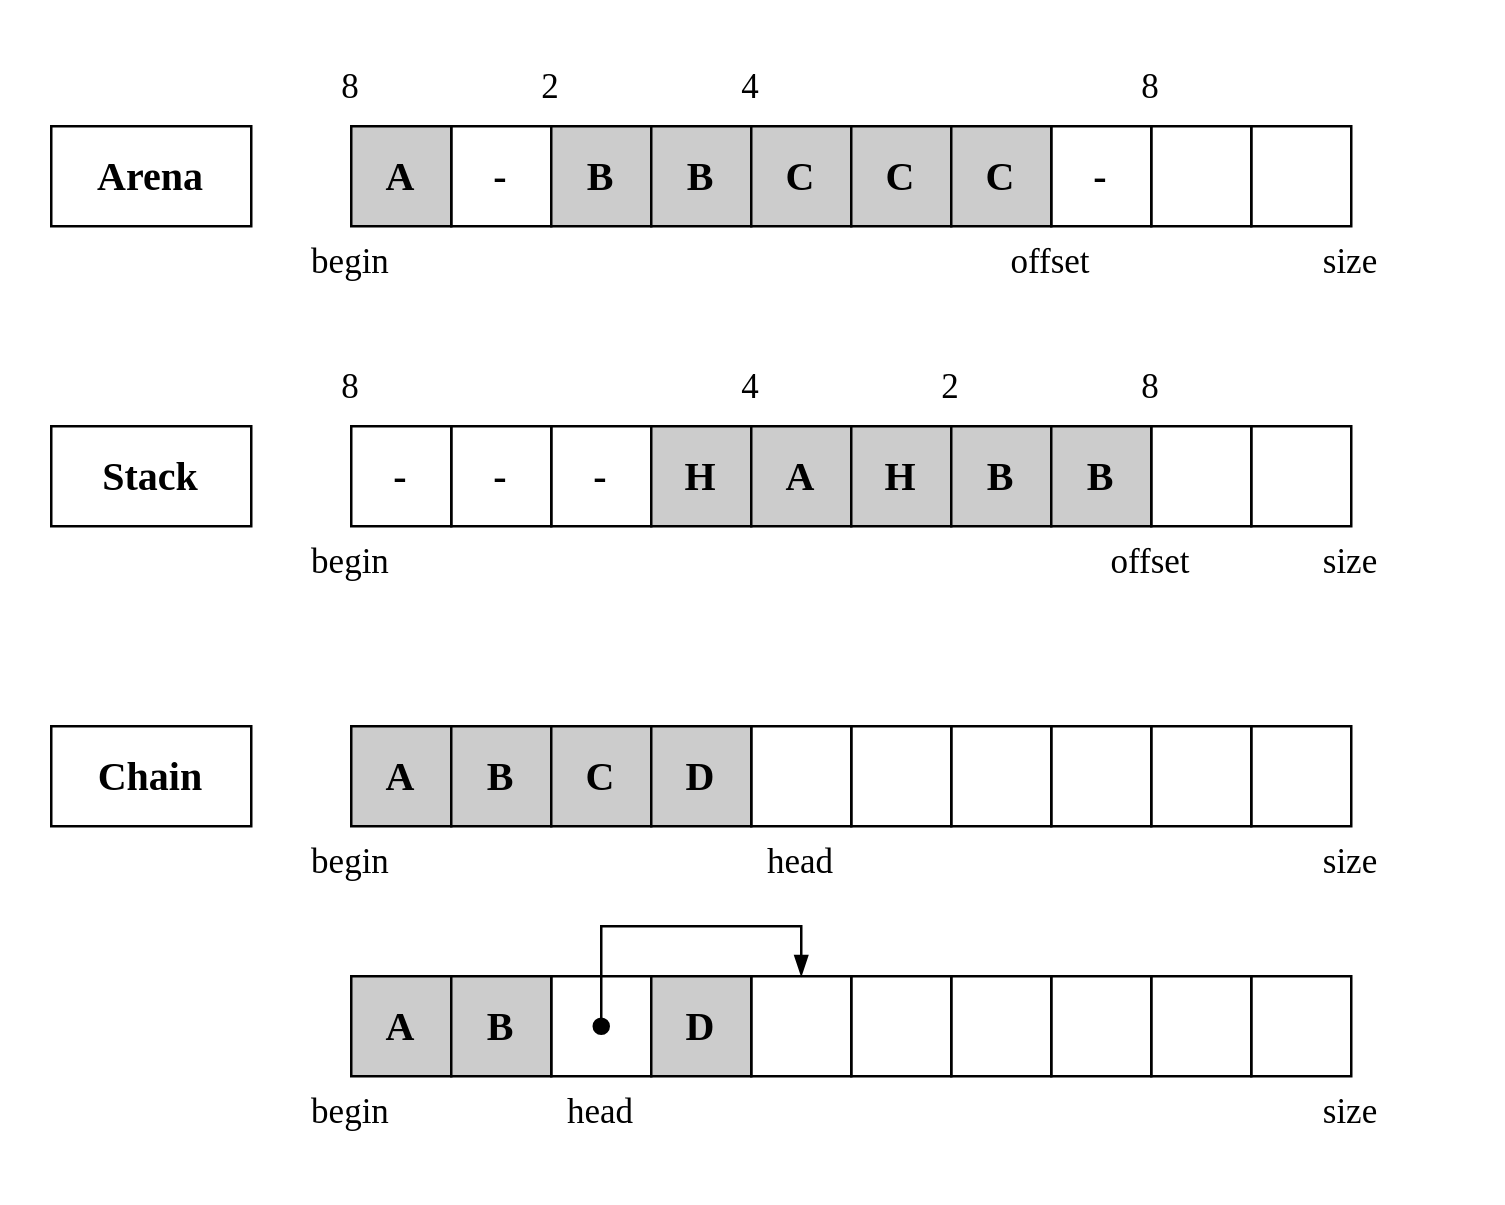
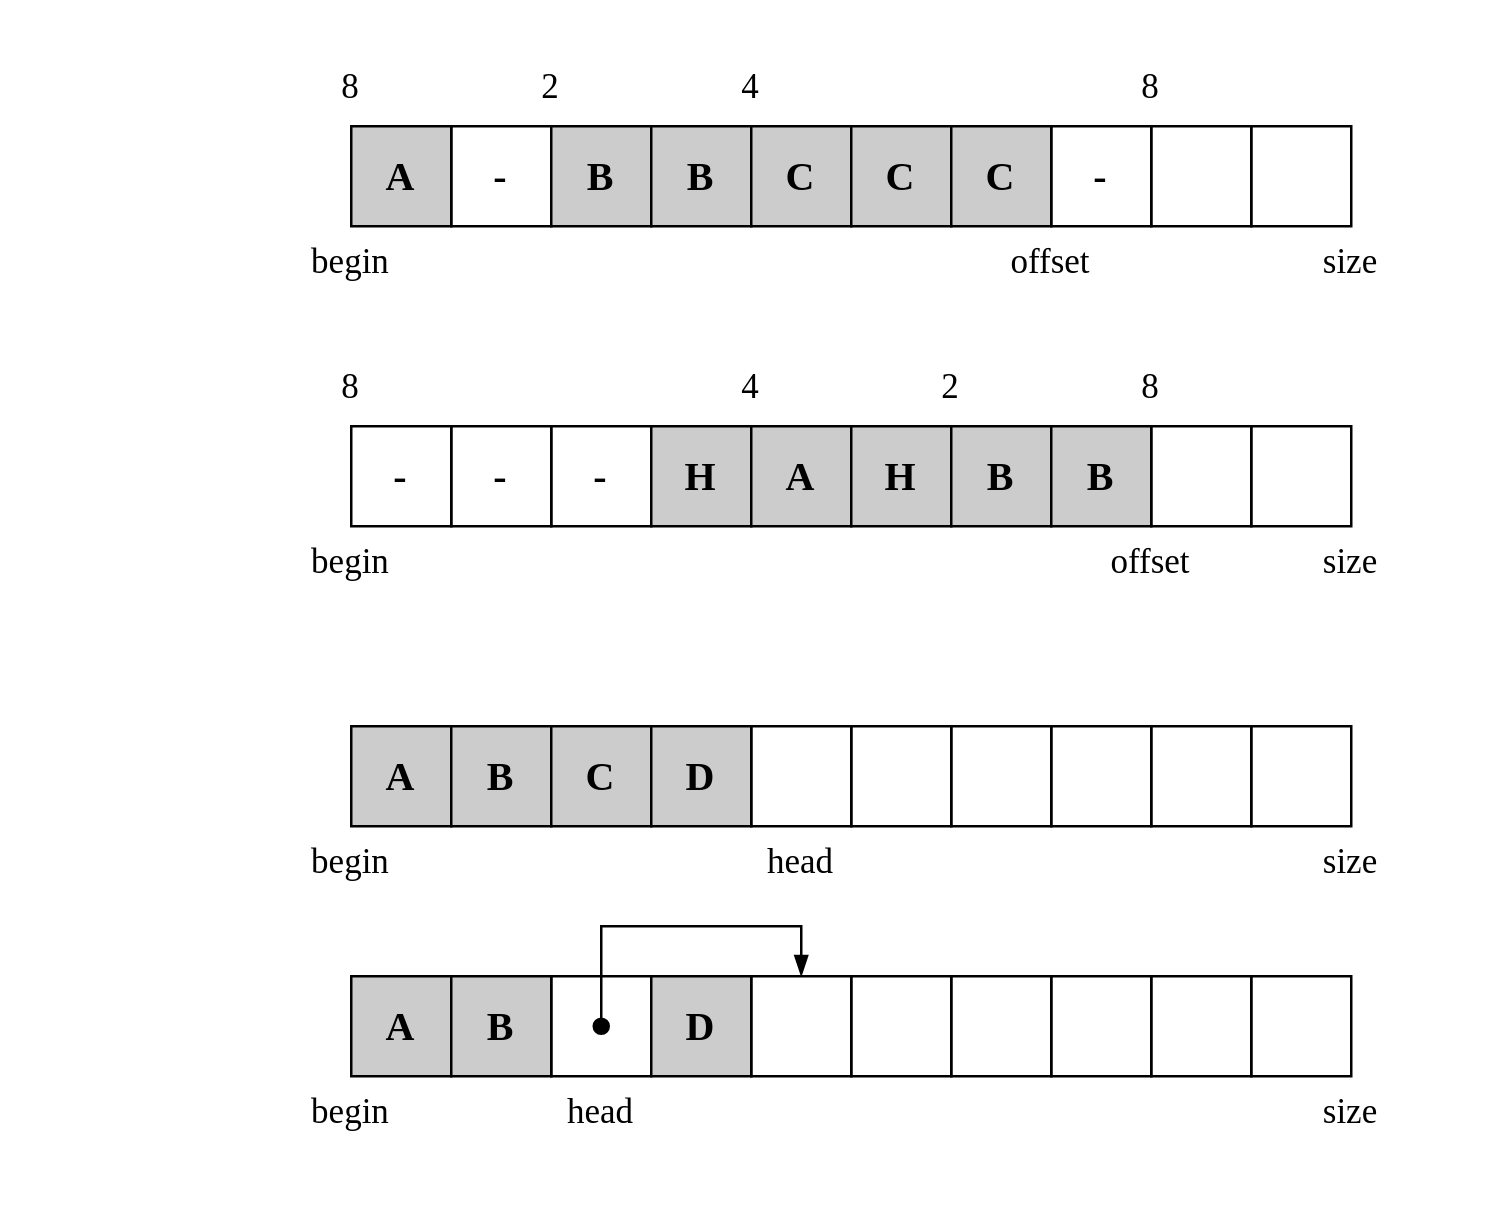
  <mxCell id="0" />
  <mxCell id="1" parent="0" />
  <mxCell id="2" value="&lt;b&gt;&lt;font style=&quot;font-size: 16px;&quot; face=&quot;Verdana&quot;&gt;A&lt;/font&gt;&lt;/b&gt;" style="whiteSpace=wrap;html=1;aspect=fixed;fillColor=#CCCCCC;" parent="1" vertex="1"><mxGeometry x="140" y="50" width="40" height="40" as="geometry" /></mxCell>
  <mxCell id="3" value="&lt;b&gt;&lt;font style=&quot;font-size: 16px;&quot; face=&quot;Verdana&quot;&gt;-&lt;/font&gt;&lt;/b&gt;" style="whiteSpace=wrap;html=1;aspect=fixed;fillColor=none;" parent="1" vertex="1"><mxGeometry x="180" y="50" width="40" height="40" as="geometry" /></mxCell>
  <mxCell id="4" value="&lt;b&gt;&lt;font style=&quot;font-size: 16px;&quot; face=&quot;Verdana&quot;&gt;B&lt;/font&gt;&lt;/b&gt;" style="whiteSpace=wrap;html=1;aspect=fixed;fillColor=#CCCCCC;" parent="1" vertex="1"><mxGeometry x="220" y="50" width="40" height="40" as="geometry" /></mxCell>
  <mxCell id="5" value="&lt;b&gt;&lt;font style=&quot;font-size: 16px;&quot; face=&quot;Verdana&quot;&gt;B&lt;/font&gt;&lt;/b&gt;" style="whiteSpace=wrap;html=1;aspect=fixed;fillColor=#CCCCCC;" parent="1" vertex="1"><mxGeometry x="260" y="50" width="40" height="40" as="geometry" /></mxCell>
  <mxCell id="6" value="&lt;b&gt;&lt;font style=&quot;font-size: 16px;&quot; face=&quot;Verdana&quot;&gt;C&lt;/font&gt;&lt;/b&gt;" style="whiteSpace=wrap;html=1;aspect=fixed;fillColor=#CCCCCC;" parent="1" vertex="1"><mxGeometry x="300" y="50" width="40" height="40" as="geometry" /></mxCell>
  <mxCell id="7" value="&lt;b&gt;&lt;font style=&quot;font-size: 16px;&quot; face=&quot;Verdana&quot;&gt;C&lt;/font&gt;&lt;/b&gt;" style="whiteSpace=wrap;html=1;aspect=fixed;fillColor=#CCCCCC;" parent="1" vertex="1"><mxGeometry x="340" y="50" width="40" height="40" as="geometry" /></mxCell>
  <mxCell id="8" value="&lt;b&gt;&lt;font style=&quot;font-size: 16px;&quot; face=&quot;Verdana&quot;&gt;C&lt;/font&gt;&lt;/b&gt;" style="whiteSpace=wrap;html=1;aspect=fixed;fillColor=#CCCCCC;" parent="1" vertex="1"><mxGeometry x="380" y="50" width="40" height="40" as="geometry" /></mxCell>
  <mxCell id="9" value="" style="whiteSpace=wrap;html=1;aspect=fixed;fillColor=none;" parent="1" vertex="1"><mxGeometry x="460" y="50" width="40" height="40" as="geometry" /></mxCell>
  <mxCell id="10" value="" style="whiteSpace=wrap;html=1;aspect=fixed;fillColor=none;" parent="1" vertex="1"><mxGeometry x="500" y="50" width="40" height="40" as="geometry" /></mxCell>
  <mxCell id="11" value="&lt;font style=&quot;font-size: 14px;&quot; face=&quot;Verdana&quot;&gt;begin&lt;/font&gt;" style="text;html=1;strokeColor=none;fillColor=none;align=center;verticalAlign=middle;whiteSpace=wrap;rounded=0;" parent="1" vertex="1"><mxGeometry x="100" y="90" width="80" height="30" as="geometry" /></mxCell>
  <mxCell id="12" value="&lt;font style=&quot;font-size: 14px;&quot; face=&quot;Verdana&quot;&gt;8&lt;/font&gt;" style="text;html=1;strokeColor=none;fillColor=none;align=center;verticalAlign=middle;whiteSpace=wrap;rounded=0;" parent="1" vertex="1"><mxGeometry x="100" y="20" width="80" height="30" as="geometry" /></mxCell>
  <mxCell id="13" value="&lt;font style=&quot;font-size: 14px;&quot; face=&quot;Verdana&quot;&gt;2&lt;/font&gt;" style="text;html=1;strokeColor=none;fillColor=none;align=center;verticalAlign=middle;whiteSpace=wrap;rounded=0;" parent="1" vertex="1"><mxGeometry x="180" y="20" width="80" height="30" as="geometry" /></mxCell>
  <mxCell id="14" value="&lt;font style=&quot;font-size: 14px;&quot; face=&quot;Verdana&quot;&gt;4&lt;/font&gt;" style="text;html=1;strokeColor=none;fillColor=none;align=center;verticalAlign=middle;whiteSpace=wrap;rounded=0;" parent="1" vertex="1"><mxGeometry x="260" y="20" width="80" height="30" as="geometry" /></mxCell>
  <mxCell id="15" value="&lt;font style=&quot;font-size: 14px;&quot; face=&quot;Verdana&quot;&gt;offset&lt;/font&gt;" style="text;html=1;strokeColor=none;fillColor=none;align=center;verticalAlign=middle;whiteSpace=wrap;rounded=0;" parent="1" vertex="1"><mxGeometry x="380" y="90" width="80" height="30" as="geometry" /></mxCell>
  <mxCell id="16" value="&lt;font style=&quot;font-size: 14px;&quot; face=&quot;Verdana&quot;&gt;8&lt;/font&gt;" style="text;html=1;strokeColor=none;fillColor=none;align=center;verticalAlign=middle;whiteSpace=wrap;rounded=0;" parent="1" vertex="1"><mxGeometry x="420" y="20" width="80" height="30" as="geometry" /></mxCell>
  <mxCell id="17" value="&lt;b&gt;&lt;font style=&quot;font-size: 16px;&quot; face=&quot;Verdana&quot;&gt;-&lt;/font&gt;&lt;/b&gt;" style="whiteSpace=wrap;html=1;aspect=fixed;fillColor=none;" parent="1" vertex="1"><mxGeometry x="420" y="50" width="40" height="40" as="geometry" /></mxCell>
- <mxCell id="18" value="&lt;font style=&quot;font-size: 16px;&quot; face=&quot;Verdana&quot;&gt;&lt;b&gt;Arena&lt;/b&gt;&lt;/font&gt;" style="text;html=1;strokeColor=default;fillColor=none;align=center;verticalAlign=middle;whiteSpace=wrap;rounded=0;" parent="1" vertex="1"><mxGeometry x="20" y="50" width="80" height="40" as="geometry" /></mxCell>
- <mxCell id="19" value="&lt;font style=&quot;font-size: 16px;&quot; face=&quot;Verdana&quot;&gt;&lt;b&gt;Stack&lt;/b&gt;&lt;/font&gt;" style="text;html=1;strokeColor=default;fillColor=none;align=center;verticalAlign=middle;whiteSpace=wrap;rounded=0;" parent="1" vertex="1"><mxGeometry x="20" y="170" width="80" height="40" as="geometry" /></mxCell>
  <mxCell id="20" value="&lt;b&gt;&lt;font style=&quot;font-size: 16px;&quot; face=&quot;Verdana&quot;&gt;-&lt;/font&gt;&lt;/b&gt;" style="whiteSpace=wrap;html=1;aspect=fixed;fillColor=none;" parent="1" vertex="1"><mxGeometry x="140" y="170" width="40" height="40" as="geometry" /></mxCell>
  <mxCell id="21" value="&lt;b&gt;&lt;font style=&quot;font-size: 16px;&quot; face=&quot;Verdana&quot;&gt;-&lt;/font&gt;&lt;/b&gt;" style="whiteSpace=wrap;html=1;aspect=fixed;fillColor=none;" parent="1" vertex="1"><mxGeometry x="180" y="170" width="40" height="40" as="geometry" /></mxCell>
  <mxCell id="22" value="&lt;b&gt;&lt;font style=&quot;font-size: 16px;&quot; face=&quot;Verdana&quot;&gt;-&lt;/font&gt;&lt;/b&gt;" style="whiteSpace=wrap;html=1;aspect=fixed;fillColor=none;" parent="1" vertex="1"><mxGeometry x="220" y="170" width="40" height="40" as="geometry" /></mxCell>
  <mxCell id="23" value="&lt;b&gt;&lt;font style=&quot;font-size: 16px;&quot; face=&quot;Verdana&quot;&gt;H&lt;/font&gt;&lt;/b&gt;" style="whiteSpace=wrap;html=1;aspect=fixed;fillColor=#CCCCCC;" parent="1" vertex="1"><mxGeometry x="260" y="170" width="40" height="40" as="geometry" /></mxCell>
  <mxCell id="24" value="&lt;b&gt;&lt;font style=&quot;font-size: 16px;&quot; face=&quot;Verdana&quot;&gt;A&lt;/font&gt;&lt;/b&gt;" style="whiteSpace=wrap;html=1;aspect=fixed;fillColor=#CCCCCC;" parent="1" vertex="1"><mxGeometry x="300" y="170" width="40" height="40" as="geometry" /></mxCell>
  <mxCell id="25" value="&lt;b&gt;&lt;font style=&quot;font-size: 16px;&quot; face=&quot;Verdana&quot;&gt;H&lt;/font&gt;&lt;/b&gt;" style="whiteSpace=wrap;html=1;aspect=fixed;fillColor=#CCCCCC;" parent="1" vertex="1"><mxGeometry x="340" y="170" width="40" height="40" as="geometry" /></mxCell>
  <mxCell id="26" value="&lt;b&gt;&lt;font style=&quot;font-size: 16px;&quot; face=&quot;Verdana&quot;&gt;B&lt;/font&gt;&lt;/b&gt;" style="whiteSpace=wrap;html=1;aspect=fixed;fillColor=#CCCCCC;" parent="1" vertex="1"><mxGeometry x="380" y="170" width="40" height="40" as="geometry" /></mxCell>
  <mxCell id="27" value="&lt;b&gt;&lt;font style=&quot;font-size: 16px;&quot; face=&quot;Verdana&quot;&gt;B&lt;/font&gt;&lt;/b&gt;" style="whiteSpace=wrap;html=1;aspect=fixed;fillColor=#CCCCCC;" parent="1" vertex="1"><mxGeometry x="420" y="170" width="40" height="40" as="geometry" /></mxCell>
  <mxCell id="28" value="&lt;font style=&quot;font-size: 14px;&quot; face=&quot;Verdana&quot;&gt;4&lt;/font&gt;" style="text;html=1;strokeColor=none;fillColor=none;align=center;verticalAlign=middle;whiteSpace=wrap;rounded=0;" parent="1" vertex="1"><mxGeometry x="260" y="140" width="80" height="30" as="geometry" /></mxCell>
  <mxCell id="29" value="&lt;font style=&quot;font-size: 14px;&quot; face=&quot;Verdana&quot;&gt;2&lt;/font&gt;" style="text;html=1;strokeColor=none;fillColor=none;align=center;verticalAlign=middle;whiteSpace=wrap;rounded=0;" parent="1" vertex="1"><mxGeometry x="340" y="140" width="80" height="30" as="geometry" /></mxCell>
  <mxCell id="30" value="&lt;font style=&quot;font-size: 14px;&quot; face=&quot;Verdana&quot;&gt;8&lt;/font&gt;" style="text;html=1;strokeColor=none;fillColor=none;align=center;verticalAlign=middle;whiteSpace=wrap;rounded=0;" parent="1" vertex="1"><mxGeometry x="100" y="140" width="80" height="30" as="geometry" /></mxCell>
  <mxCell id="31" value="&lt;font style=&quot;font-size: 14px;&quot; face=&quot;Verdana&quot;&gt;begin&lt;/font&gt;" style="text;html=1;strokeColor=none;fillColor=none;align=center;verticalAlign=middle;whiteSpace=wrap;rounded=0;" parent="1" vertex="1"><mxGeometry x="100" y="210" width="80" height="30" as="geometry" /></mxCell>
  <mxCell id="32" value="&lt;font style=&quot;font-size: 14px;&quot; face=&quot;Verdana&quot;&gt;8&lt;/font&gt;" style="text;html=1;strokeColor=none;fillColor=none;align=center;verticalAlign=middle;whiteSpace=wrap;rounded=0;" parent="1" vertex="1"><mxGeometry x="420" y="140" width="80" height="30" as="geometry" /></mxCell>
  <mxCell id="33" value="" style="whiteSpace=wrap;html=1;aspect=fixed;fillColor=none;" parent="1" vertex="1"><mxGeometry x="460" y="170" width="40" height="40" as="geometry" /></mxCell>
  <mxCell id="34" value="" style="whiteSpace=wrap;html=1;aspect=fixed;fillColor=none;" parent="1" vertex="1"><mxGeometry x="500" y="170" width="40" height="40" as="geometry" /></mxCell>
  <mxCell id="35" value="&lt;font style=&quot;font-size: 14px;&quot; face=&quot;Verdana&quot;&gt;offset&lt;/font&gt;" style="text;html=1;strokeColor=none;fillColor=none;align=center;verticalAlign=middle;whiteSpace=wrap;rounded=0;" parent="1" vertex="1"><mxGeometry x="420" y="210" width="80" height="30" as="geometry" /></mxCell>
  <mxCell id="36" value="&lt;font style=&quot;font-size: 14px;&quot; face=&quot;Verdana&quot;&gt;size&lt;/font&gt;" style="text;html=1;strokeColor=none;fillColor=none;align=center;verticalAlign=middle;whiteSpace=wrap;rounded=0;" parent="1" vertex="1"><mxGeometry x="500" y="90" width="80" height="30" as="geometry" /></mxCell>
  <mxCell id="37" value="&lt;font style=&quot;font-size: 14px;&quot; face=&quot;Verdana&quot;&gt;size&lt;/font&gt;" style="text;html=1;strokeColor=none;fillColor=none;align=center;verticalAlign=middle;whiteSpace=wrap;rounded=0;" parent="1" vertex="1"><mxGeometry x="500" y="210" width="80" height="30" as="geometry" /></mxCell>
- <mxCell id="38" value="&lt;font style=&quot;font-size: 16px;&quot; face=&quot;Verdana&quot;&gt;&lt;b&gt;Chain&lt;/b&gt;&lt;/font&gt;" style="text;html=1;strokeColor=default;fillColor=none;align=center;verticalAlign=middle;whiteSpace=wrap;rounded=0;" parent="1" vertex="1"><mxGeometry x="20" y="290" width="80" height="40" as="geometry" /></mxCell>
  <mxCell id="39" value="" style="whiteSpace=wrap;html=1;aspect=fixed;fillColor=none;" parent="1" vertex="1"><mxGeometry x="300" y="290" width="40" height="40" as="geometry" /></mxCell>
  <mxCell id="40" value="" style="whiteSpace=wrap;html=1;aspect=fixed;fillColor=none;" parent="1" vertex="1"><mxGeometry x="340" y="290" width="40" height="40" as="geometry" /></mxCell>
  <mxCell id="41" value="" style="whiteSpace=wrap;html=1;aspect=fixed;fillColor=none;" parent="1" vertex="1"><mxGeometry x="380" y="290" width="40" height="40" as="geometry" /></mxCell>
  <mxCell id="42" value="" style="whiteSpace=wrap;html=1;aspect=fixed;fillColor=none;" parent="1" vertex="1"><mxGeometry x="420" y="290" width="40" height="40" as="geometry" /></mxCell>
  <mxCell id="43" value="" style="whiteSpace=wrap;html=1;aspect=fixed;fillColor=none;" parent="1" vertex="1"><mxGeometry x="460" y="290" width="40" height="40" as="geometry" /></mxCell>
  <mxCell id="44" value="" style="whiteSpace=wrap;html=1;aspect=fixed;fillColor=none;" parent="1" vertex="1"><mxGeometry x="500" y="290" width="40" height="40" as="geometry" /></mxCell>
  <mxCell id="45" value="&lt;font style=&quot;font-size: 14px;&quot; face=&quot;Verdana&quot;&gt;size&lt;/font&gt;" style="text;html=1;strokeColor=none;fillColor=none;align=center;verticalAlign=middle;whiteSpace=wrap;rounded=0;" parent="1" vertex="1"><mxGeometry x="500" y="330" width="80" height="30" as="geometry" /></mxCell>
  <mxCell id="46" value="&lt;b&gt;&lt;font style=&quot;font-size: 16px;&quot; face=&quot;Verdana&quot;&gt;A&lt;/font&gt;&lt;/b&gt;" style="whiteSpace=wrap;html=1;aspect=fixed;fillColor=#CCCCCC;" parent="1" vertex="1"><mxGeometry x="140" y="290" width="40" height="40" as="geometry" /></mxCell>
  <mxCell id="47" value="&lt;b&gt;&lt;font style=&quot;font-size: 16px;&quot; face=&quot;Verdana&quot;&gt;B&lt;/font&gt;&lt;/b&gt;" style="whiteSpace=wrap;html=1;aspect=fixed;fillColor=#CCCCCC;" parent="1" vertex="1"><mxGeometry x="180" y="290" width="40" height="40" as="geometry" /></mxCell>
  <mxCell id="48" value="&lt;b&gt;&lt;font style=&quot;font-size: 16px;&quot; face=&quot;Verdana&quot;&gt;C&lt;/font&gt;&lt;/b&gt;" style="whiteSpace=wrap;html=1;aspect=fixed;fillColor=#CCCCCC;" parent="1" vertex="1"><mxGeometry x="220" y="290" width="40" height="40" as="geometry" /></mxCell>
  <mxCell id="49" value="&lt;font style=&quot;font-size: 14px;&quot; face=&quot;Verdana&quot;&gt;begin&lt;/font&gt;" style="text;html=1;strokeColor=none;fillColor=none;align=center;verticalAlign=middle;whiteSpace=wrap;rounded=0;" parent="1" vertex="1"><mxGeometry x="100" y="330" width="80" height="30" as="geometry" /></mxCell>
  <mxCell id="50" value="&lt;font style=&quot;font-size: 14px;&quot; face=&quot;Verdana&quot;&gt;head&lt;/font&gt;" style="text;html=1;strokeColor=none;fillColor=none;align=center;verticalAlign=middle;whiteSpace=wrap;rounded=0;" parent="1" vertex="1"><mxGeometry x="280" y="330" width="80" height="30" as="geometry" /></mxCell>
  <mxCell id="51" value="&lt;b&gt;&lt;font style=&quot;font-size: 16px;&quot; face=&quot;Verdana&quot;&gt;D&lt;/font&gt;&lt;/b&gt;" style="whiteSpace=wrap;html=1;aspect=fixed;fillColor=#CCCCCC;" parent="1" vertex="1"><mxGeometry x="260" y="290" width="40" height="40" as="geometry" /></mxCell>
  <mxCell id="52" value="" style="whiteSpace=wrap;html=1;aspect=fixed;fillColor=none;" parent="1" vertex="1"><mxGeometry x="300" y="390" width="40" height="40" as="geometry" /></mxCell>
  <mxCell id="53" value="" style="whiteSpace=wrap;html=1;aspect=fixed;fillColor=none;" parent="1" vertex="1"><mxGeometry x="340" y="390" width="40" height="40" as="geometry" /></mxCell>
  <mxCell id="54" value="" style="whiteSpace=wrap;html=1;aspect=fixed;fillColor=none;" parent="1" vertex="1"><mxGeometry x="380" y="390" width="40" height="40" as="geometry" /></mxCell>
  <mxCell id="55" value="" style="whiteSpace=wrap;html=1;aspect=fixed;fillColor=none;" parent="1" vertex="1"><mxGeometry x="420" y="390" width="40" height="40" as="geometry" /></mxCell>
  <mxCell id="56" value="" style="whiteSpace=wrap;html=1;aspect=fixed;fillColor=none;" parent="1" vertex="1"><mxGeometry x="460" y="390" width="40" height="40" as="geometry" /></mxCell>
  <mxCell id="57" value="" style="whiteSpace=wrap;html=1;aspect=fixed;fillColor=none;" parent="1" vertex="1"><mxGeometry x="500" y="390" width="40" height="40" as="geometry" /></mxCell>
  <mxCell id="58" value="&lt;font style=&quot;font-size: 14px;&quot; face=&quot;Verdana&quot;&gt;size&lt;/font&gt;" style="text;html=1;strokeColor=none;fillColor=none;align=center;verticalAlign=middle;whiteSpace=wrap;rounded=0;" parent="1" vertex="1"><mxGeometry x="500" y="430" width="80" height="30" as="geometry" /></mxCell>
  <mxCell id="59" value="&lt;b&gt;&lt;font style=&quot;font-size: 16px;&quot; face=&quot;Verdana&quot;&gt;A&lt;/font&gt;&lt;/b&gt;" style="whiteSpace=wrap;html=1;aspect=fixed;fillColor=#CCCCCC;" parent="1" vertex="1"><mxGeometry x="140" y="390" width="40" height="40" as="geometry" /></mxCell>
  <mxCell id="60" value="&lt;b&gt;&lt;font style=&quot;font-size: 16px;&quot; face=&quot;Verdana&quot;&gt;B&lt;/font&gt;&lt;/b&gt;" style="whiteSpace=wrap;html=1;aspect=fixed;fillColor=#CCCCCC;" parent="1" vertex="1"><mxGeometry x="180" y="390" width="40" height="40" as="geometry" /></mxCell>
  <mxCell id="61" value="&lt;font style=&quot;font-size: 14px;&quot; face=&quot;Verdana&quot;&gt;begin&lt;/font&gt;" style="text;html=1;strokeColor=none;fillColor=none;align=center;verticalAlign=middle;whiteSpace=wrap;rounded=0;" parent="1" vertex="1"><mxGeometry x="100" y="430" width="80" height="30" as="geometry" /></mxCell>
  <mxCell id="62" value="&lt;font style=&quot;font-size: 14px;&quot; face=&quot;Verdana&quot;&gt;head&lt;/font&gt;" style="text;html=1;strokeColor=none;fillColor=none;align=center;verticalAlign=middle;whiteSpace=wrap;rounded=0;" parent="1" vertex="1"><mxGeometry x="200" y="430" width="80" height="30" as="geometry" /></mxCell>
  <mxCell id="63" value="" style="whiteSpace=wrap;html=1;aspect=fixed;fillColor=none;" parent="1" vertex="1"><mxGeometry x="220" y="390" width="40" height="40" as="geometry" /></mxCell>
  <mxCell id="64" value="&lt;b&gt;&lt;font style=&quot;font-size: 16px;&quot; face=&quot;Verdana&quot;&gt;D&lt;/font&gt;&lt;/b&gt;" style="whiteSpace=wrap;html=1;aspect=fixed;fillColor=#CCCCCC;" parent="1" vertex="1"><mxGeometry x="260" y="390" width="40" height="40" as="geometry" /></mxCell>
  <mxCell id="65" value="" style="endArrow=blockThin;html=1;rounded=0;entryX=0.5;entryY=0;entryDx=0;entryDy=0;endFill=1;startArrow=oval;startFill=1;" parent="1" target="52" edge="1"><mxGeometry width="50" height="50" relative="1" as="geometry"><mxPoint x="240" y="410" as="sourcePoint" /><mxPoint x="330" y="350" as="targetPoint" /><Array as="points"><mxPoint x="240" y="370" /><mxPoint x="320" y="370" /></Array></mxGeometry></mxCell>
